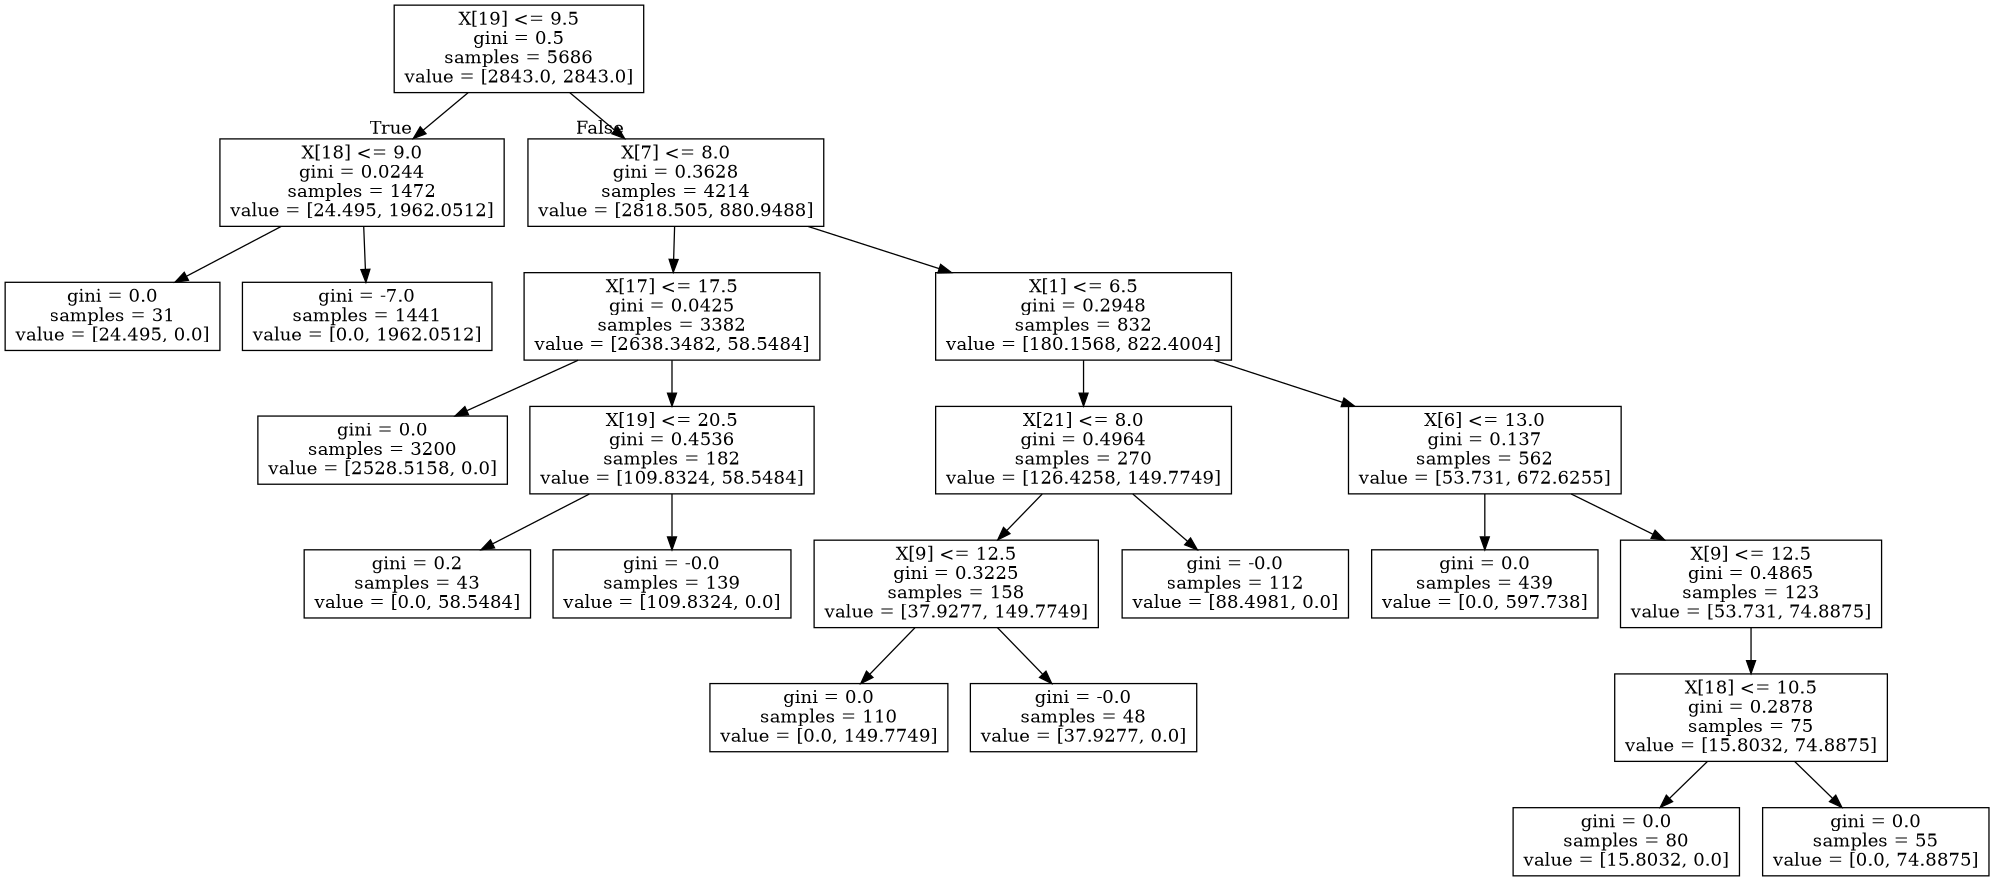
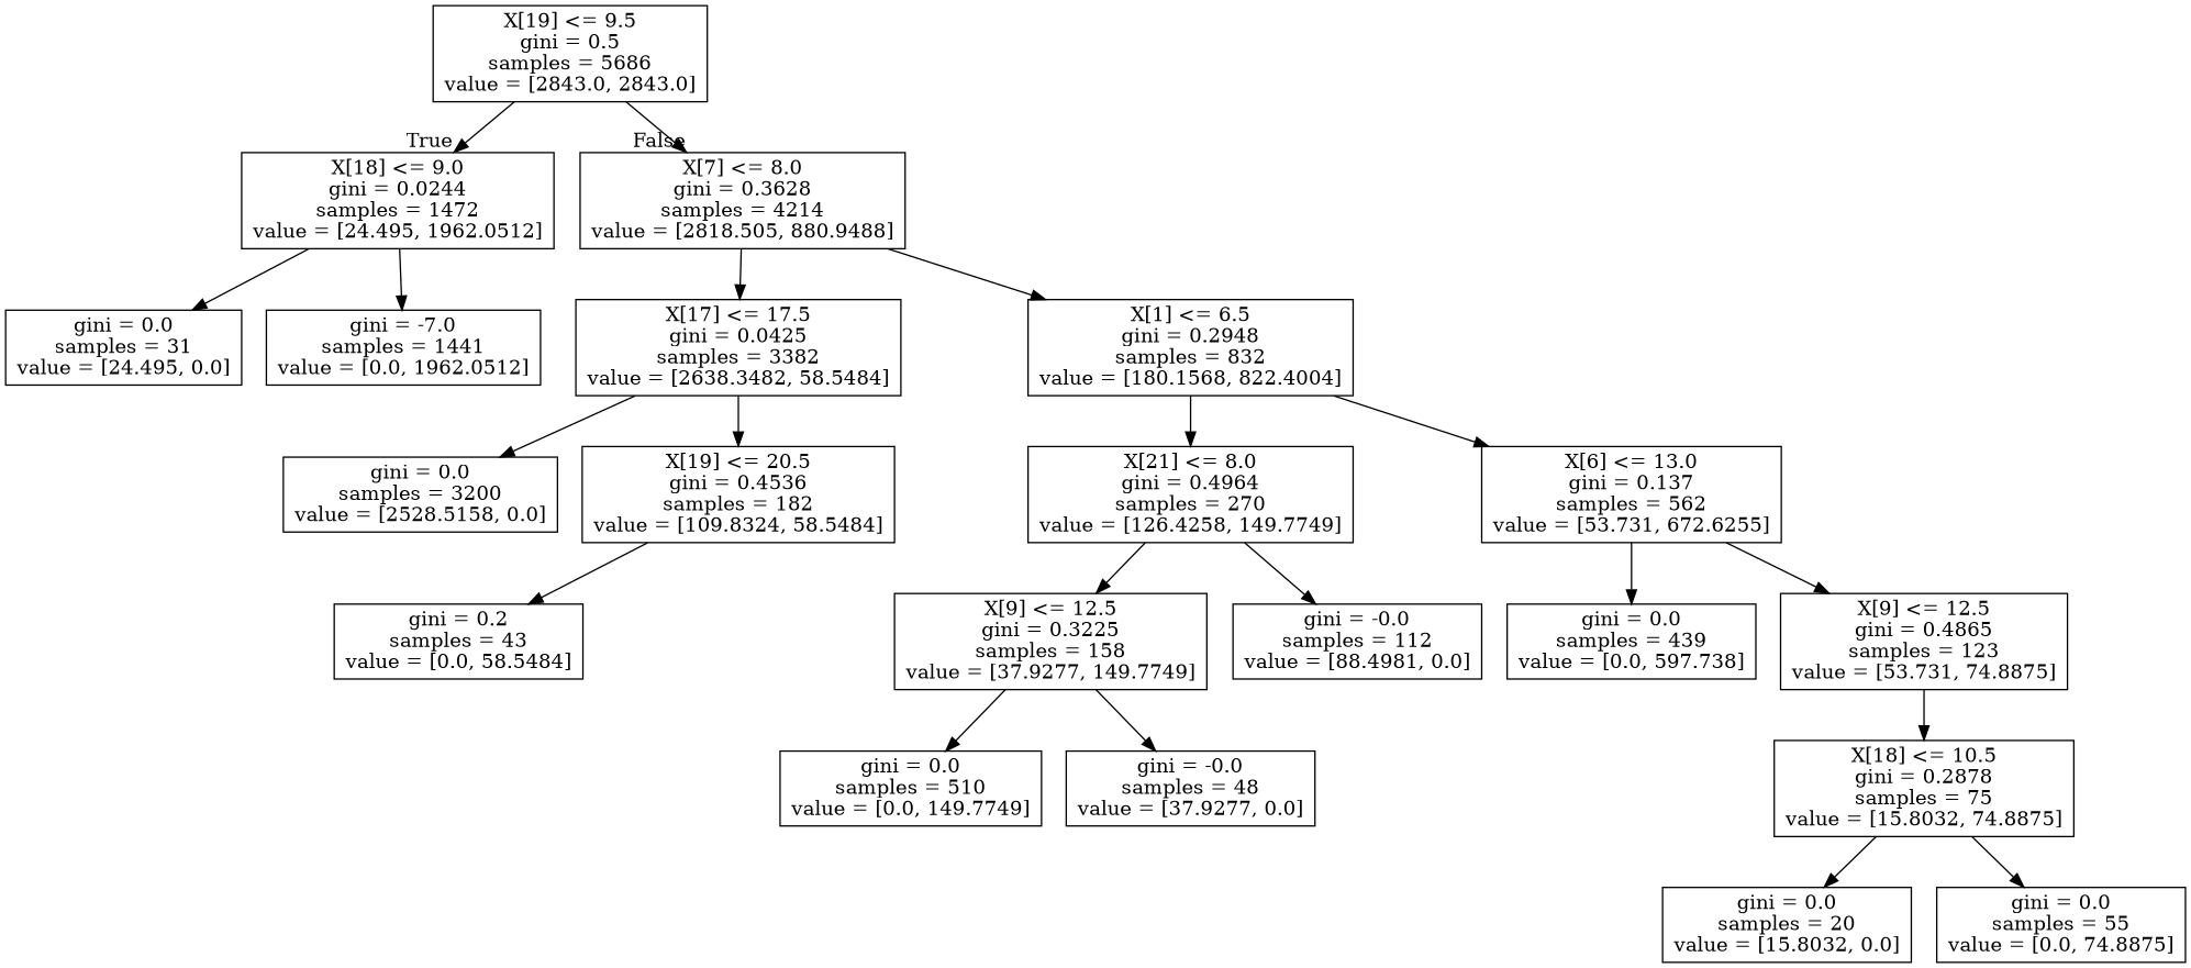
  digraph {
    node [shape=box]
    n1 [label="X[19] <= 9.5\ngini = 0.5\nsamples = 5686\nvalue = [2843.0, 2843.0]"]
    n2 [label="X[18] <= 9.0\ngini = 0.0244\nsamples = 1472\nvalue = [24.495, 1962.0512]"]
    n3 [label="X[7] <= 8.0\ngini = 0.3628\nsamples = 4214\nvalue = [2818.505, 880.9488]"]
    n4 [label="gini = 0.0\nsamples = 31\nvalue = [24.495, 0.0]"]
    n5 [label="gini = -7.0\nsamples = 1441\nvalue = [0.0, 1962.0512]"]
    n6 [label="X[17] <= 17.5\ngini = 0.0425\nsamples = 3382\nvalue = [2638.3482, 58.5484]"]
    n7 [label="X[1] <= 6.5\ngini = 0.2948\nsamples = 832\nvalue = [180.1568, 822.4004]"]
    n8 [label="gini = 0.0\nsamples = 3200\nvalue = [2528.5158, 0.0]"]
    n9 [label="X[19] <= 20.5\ngini = 0.4536\nsamples = 182\nvalue = [109.8324, 58.5484]"]
    n10 [label="X[21] <= 8.0\ngini = 0.4964\nsamples = 270\nvalue = [126.4258, 149.7749]"]
    n11 [label="X[6] <= 13.0\ngini = 0.137\nsamples = 562\nvalue = [53.731, 672.6255]"]
    n12 [label="gini = 0.2\nsamples = 43\nvalue = [0.0, 58.5484]"]
-   n13 [label="gini = -0.0\nsamples = 139\nvalue = [109.8324, 0.0]"]
    n14 [label="X[9] <= 12.5\ngini = 0.3225\nsamples = 158\nvalue = [37.9277, 149.7749]"]
    n15 [label="gini = -0.0\nsamples = 112\nvalue = [88.4981, 0.0]"]
    n16 [label="gini = 0.0\nsamples = 439\nvalue = [0.0, 597.738]"]
    n17 [label="X[9] <= 12.5\ngini = 0.4865\nsamples = 123\nvalue = [53.731, 74.8875]"]
-   n18 [label="gini = 0.0\nsamples = 110\nvalue = [0.0, 149.7749]"]
+   n18 [label="gini = 0.0\nsamples = 510\nvalue = [0.0, 149.7749]"]
    n19 [label="gini = -0.0\nsamples = 48\nvalue = [37.9277, 0.0]"]
    n20 [label="X[18] <= 10.5\ngini = 0.2878\nsamples = 75\nvalue = [15.8032, 74.8875]"]
-   n21 [label="gini = 0.0\nsamples = 80\nvalue = [15.8032, 0.0]"]
+   n21 [label="gini = 0.0\nsamples = 20\nvalue = [15.8032, 0.0]"]
    n22 [label="gini = 0.0\nsamples = 55\nvalue = [0.0, 74.8875]"]
    n1 -> n2 [headlabel=True labelangle=45 labeldistance=2.5]
    n1 -> n3 [headlabel=False labelangle=-45 labeldistance=2.5]
    n2 -> n4
    n2 -> n5
    n3 -> n6
    n3 -> n7
    n6 -> n8
    n6 -> n9
    n7 -> n10
    n7 -> n11
    n9 -> n12
-   n9 -> n13
    n10 -> n14
    n10 -> n15
    n11 -> n16
    n11 -> n17
    n14 -> n18
    n14 -> n19
    n17 -> n20
    n20 -> n21
    n20 -> n22
  }
